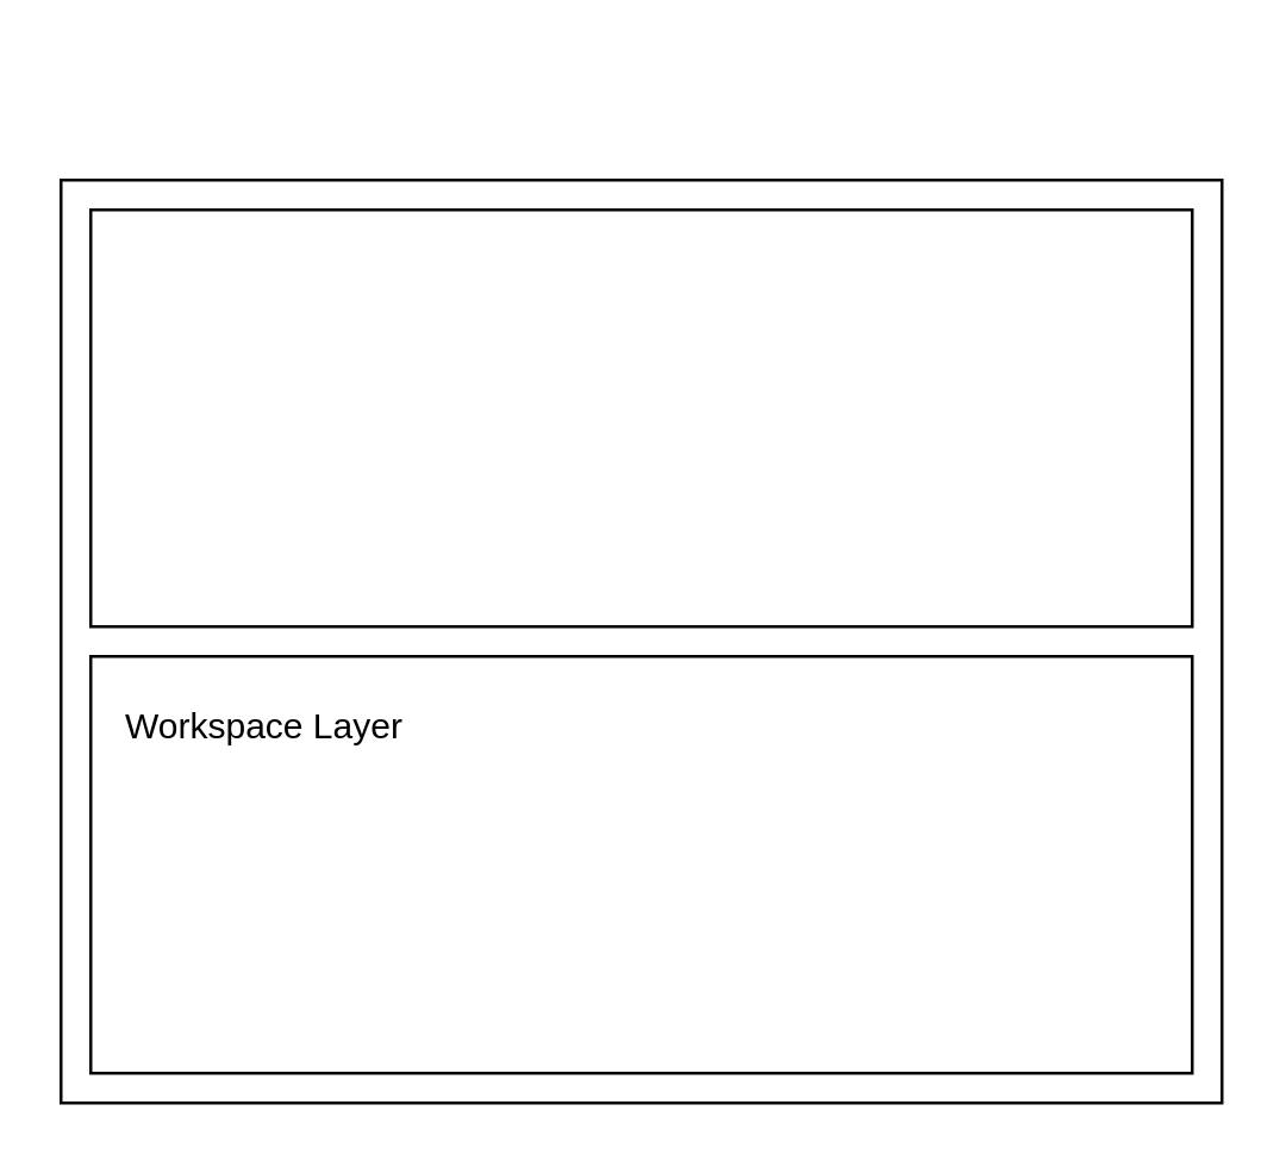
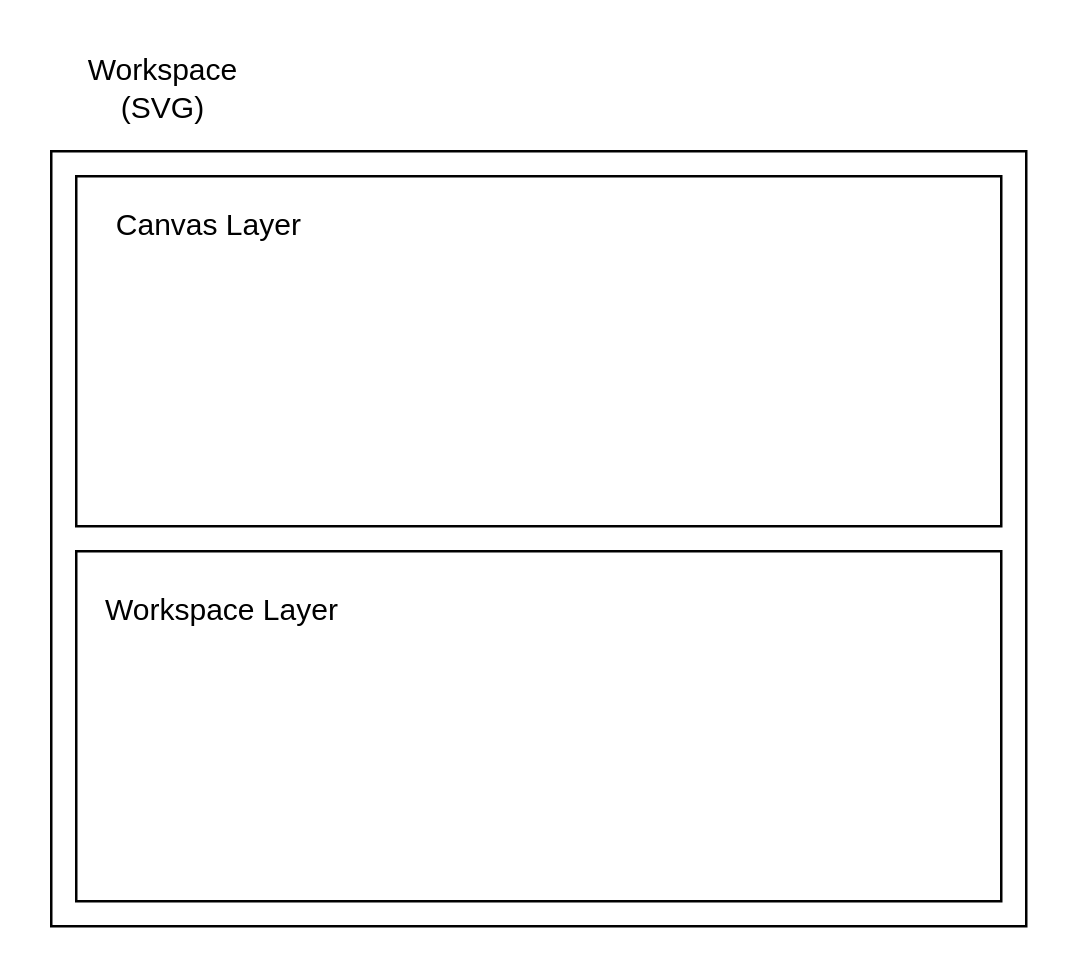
  <mxCell id="0" />
  <mxCell id="1" parent="0" />
  <mxCell id="2" value="" style="rounded=0;whiteSpace=wrap;html=1;" parent="1" vertex="1"><mxGeometry x="20" y="60" width="390" height="310" as="geometry" /></mxCell>
  <mxCell id="3" value="" style="rounded=0;whiteSpace=wrap;html=1;" parent="1" vertex="1"><mxGeometry x="30" y="70" width="370" height="140" as="geometry" /></mxCell>
  <mxCell id="4" value="" style="rounded=0;whiteSpace=wrap;html=1;" parent="1" vertex="1"><mxGeometry x="30" y="220" width="370" height="140" as="geometry" /></mxCell>
+ <mxCell id="5" value="Canvas Layer&amp;nbsp;" style="text;html=1;strokeColor=none;fillColor=none;align=center;verticalAlign=middle;whiteSpace=wrap;rounded=0;" parent="1" vertex="1"><mxGeometry x="40" y="80" width="90" height="20" as="geometry" /></mxCell>
  <mxCell id="6" value="Workspace Layer" style="text;html=1;" parent="1" vertex="1"><mxGeometry x="40" y="230" width="100" height="30" as="geometry" /></mxCell>
+ <mxCell id="7" value="Workspace (SVG)" style="text;html=1;strokeColor=none;fillColor=none;align=center;verticalAlign=middle;whiteSpace=wrap;rounded=0;" vertex="1" parent="1"><mxGeometry x="20" y="20" width="90" height="30" as="geometry" /></mxCell>
